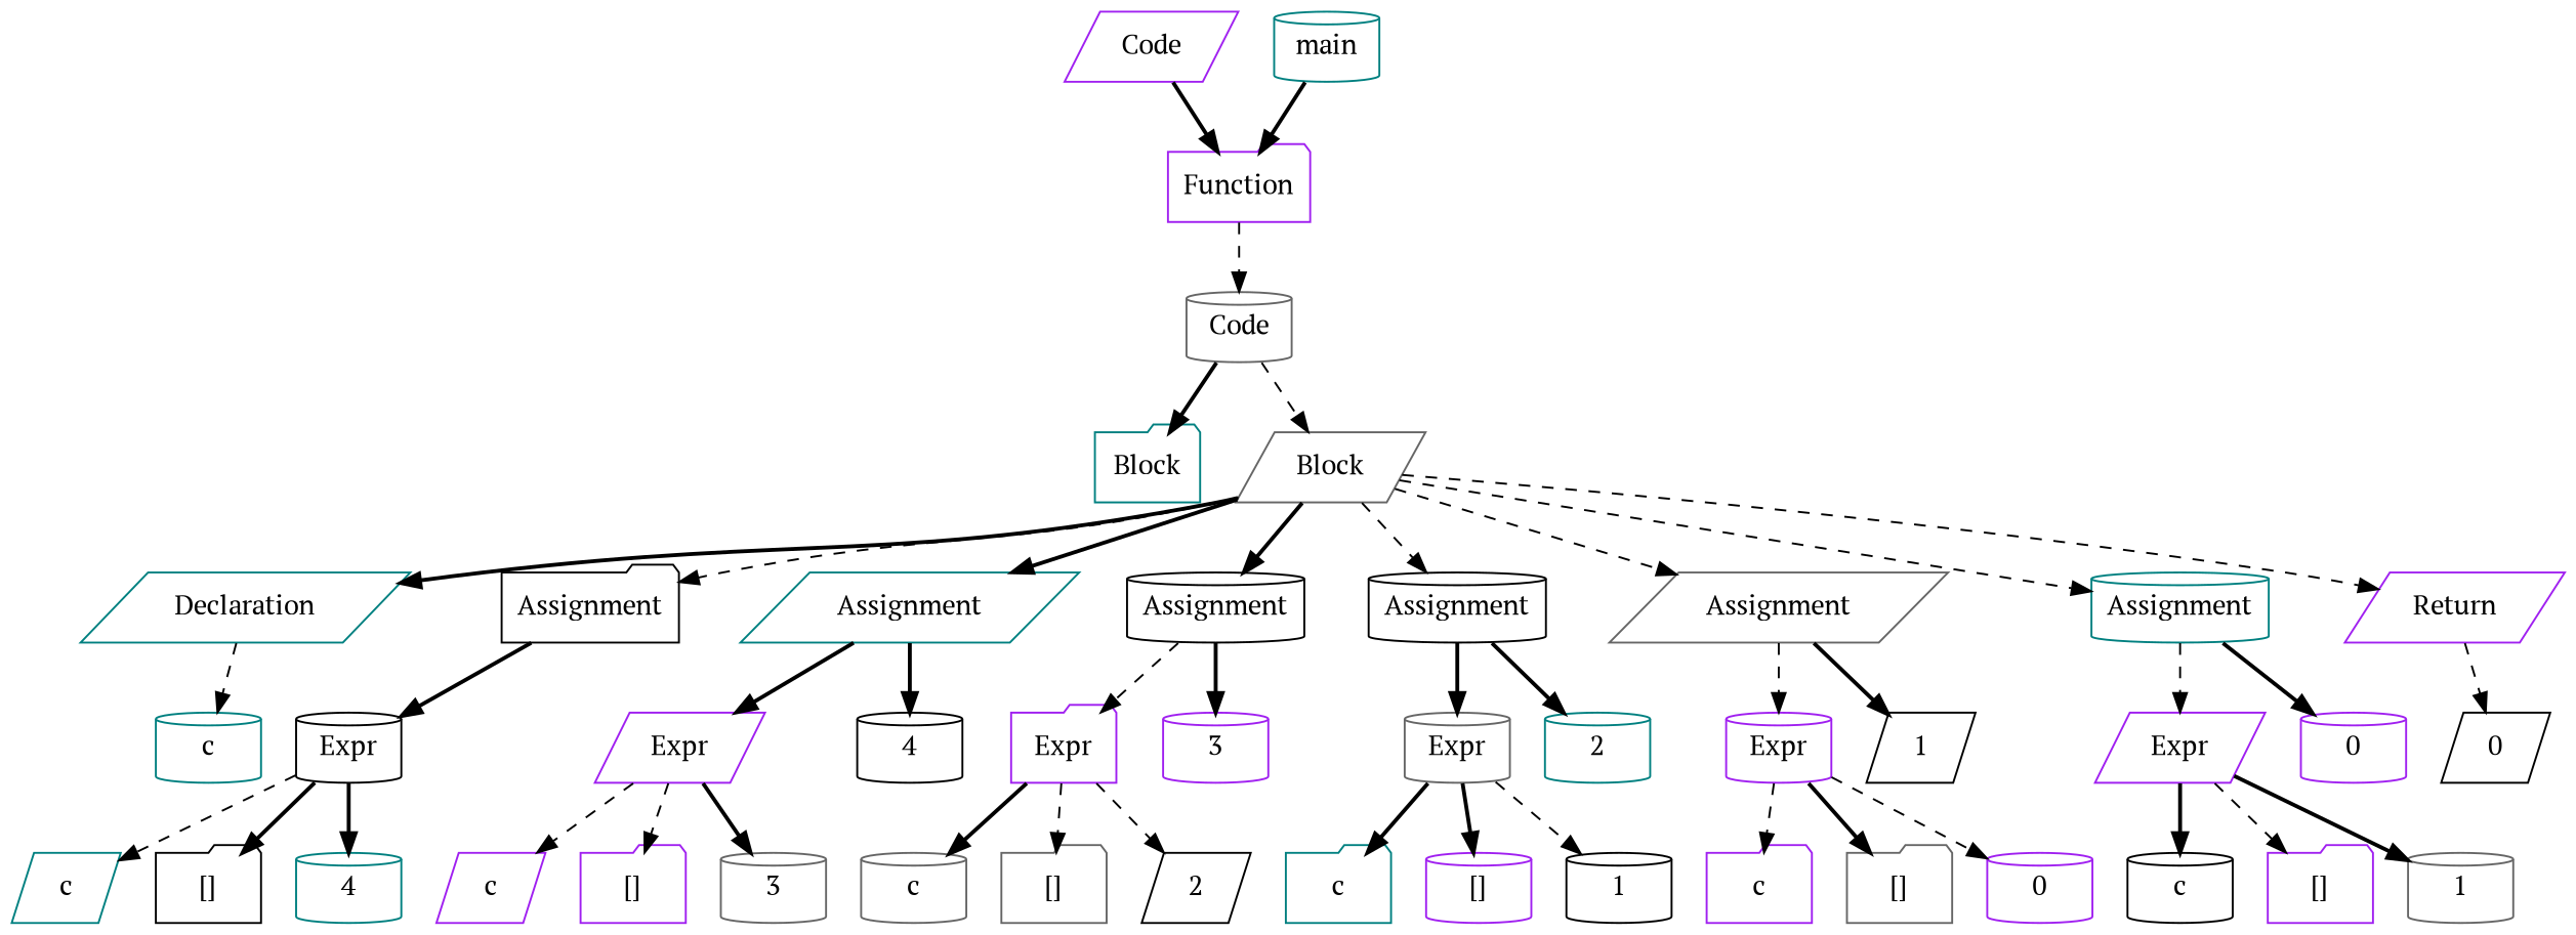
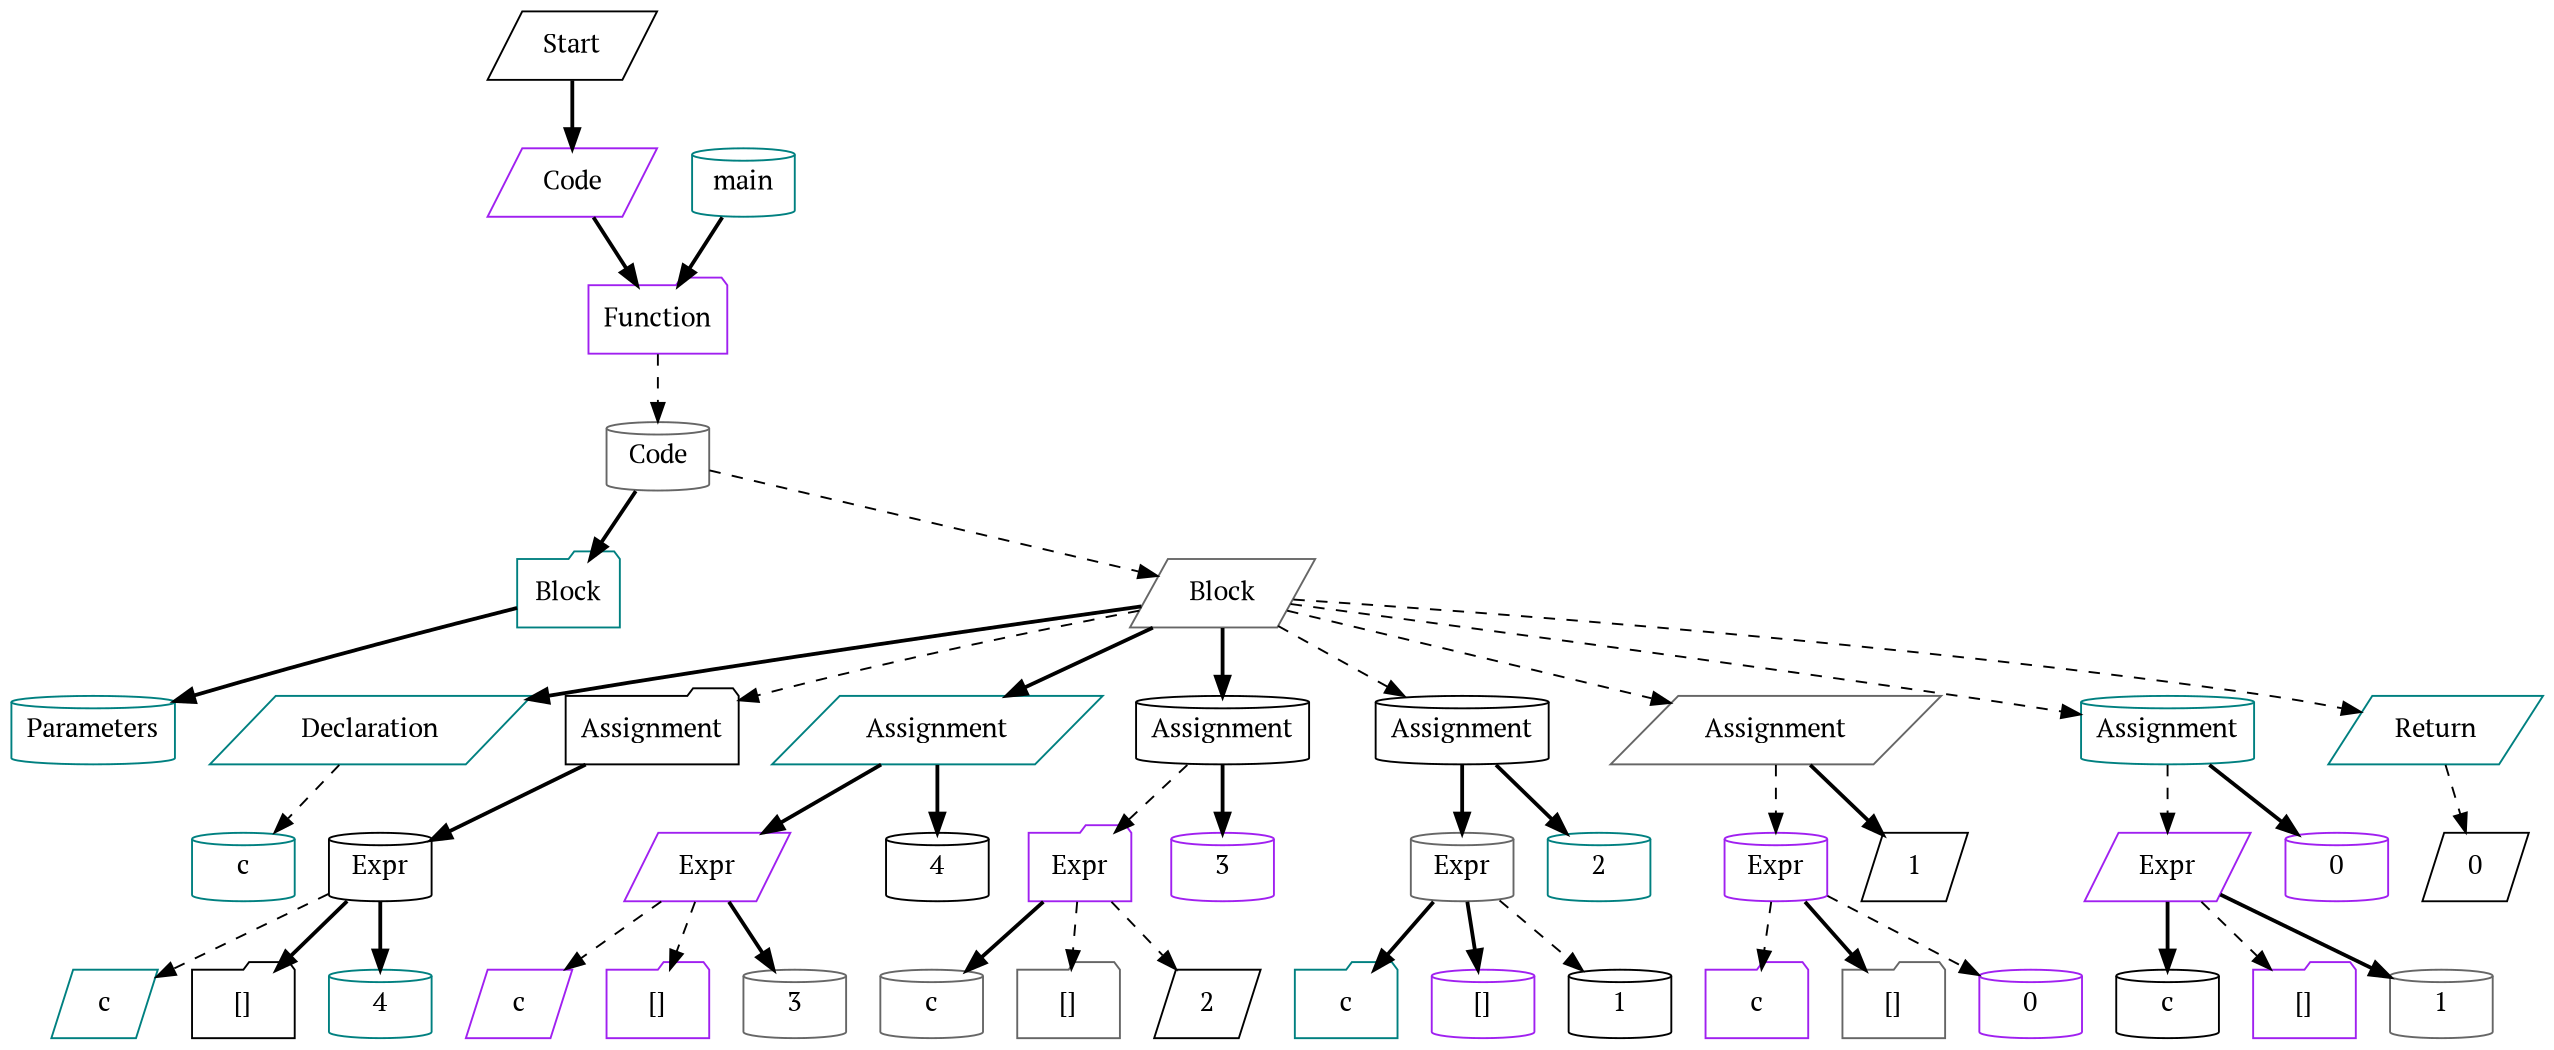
  digraph {
    fontname="PT Serif"
    node [color=purple fontname="PT Serif" shape=cylinder]
    edge [fontname="PT Serif" style=bold]
+   n1 [color=black label=Start shape=parallelogram]
    n2 [label=Code shape=parallelogram]
    n3 [label=Function shape=folder]
    n4 [color=gray40 label=Code]
    n5 [color=teal label=main]
    n6 [color=teal label=Block shape=folder]
    n7 [color=gray40 label=Block shape=parallelogram]
+   n8 [color=teal label=Parameters]
    n9 [color=teal label=Declaration shape=parallelogram]
    n10 [color=black label=Assignment shape=folder]
    n11 [color=teal label=Assignment shape=parallelogram]
    n12 [color=black label=Assignment]
    n13 [color=black label=Assignment]
    n14 [color=gray40 label=Assignment shape=parallelogram]
    n15 [color=teal label=Assignment]
-   n16 [label=Return shape=parallelogram]
+   n16 [color=teal label=Return shape=parallelogram]
    n17 [color=teal label=c]
    n18 [color=black label=Expr]
    n19 [label=Expr shape=parallelogram]
    n20 [color=black label=4]
    n21 [label=Expr shape=folder]
    n22 [label=3]
    n23 [color=gray40 label=Expr]
    n24 [color=teal label=2]
    n25 [label=Expr]
    n26 [color=black label=1 shape=parallelogram]
    n27 [label=Expr shape=parallelogram]
    n28 [label=0]
    n29 [color=black label=0 shape=parallelogram]
    n30 [color=teal label=c shape=parallelogram]
    n31 [color=black label="[]" shape=folder]
    n32 [color=teal label=4]
    n33 [label=c shape=parallelogram]
    n34 [label="[]" shape=folder]
    n35 [color=gray40 label=3]
    n36 [color=gray40 label=c]
    n37 [color=gray40 label="[]" shape=folder]
    n38 [color=black label=2 shape=parallelogram]
    n39 [color=teal label=c shape=folder]
    n40 [label="[]"]
    n41 [color=black label=1]
    n42 [label=c shape=folder]
    n43 [color=gray40 label="[]" shape=folder]
    n44 [label=0]
    n45 [color=black label=c]
    n46 [label="[]" shape=folder]
    n47 [color=gray40 label=1]
+   n1 -> n2
    n2 -> n3
    n3 -> n4 [style=dashed]
    n4 -> n6
    n4 -> n7 [style=dashed]
    n5 -> n3
+   n6 -> n8
    n7 -> n9
    n7 -> n10 [style=dashed]
    n7 -> n11
    n7 -> n12
    n7 -> n13 [style=dashed]
    n7 -> n14 [style=dashed]
    n7 -> n15 [style=dashed]
    n7 -> n16 [style=dashed]
    n9 -> n17 [style=dashed]
    n10 -> n18
    n11 -> n19
    n11 -> n20
    n12 -> n21 [style=dashed]
    n12 -> n22
    n13 -> n23
    n13 -> n24
    n14 -> n25 [style=dashed]
    n14 -> n26
    n15 -> n27 [style=dashed]
    n15 -> n28
    n16 -> n29 [style=dashed]
    n18 -> n30 [style=dashed]
    n18 -> n31
    n18 -> n32
    n19 -> n33 [style=dashed]
    n19 -> n34 [style=dashed]
    n19 -> n35
    n21 -> n36
    n21 -> n37 [style=dashed]
    n21 -> n38 [style=dashed]
    n23 -> n39
    n23 -> n40
    n23 -> n41 [style=dashed]
    n25 -> n42 [style=dashed]
    n25 -> n43
    n25 -> n44 [style=dashed]
    n27 -> n45
    n27 -> n46 [style=dashed]
    n27 -> n47
  }
